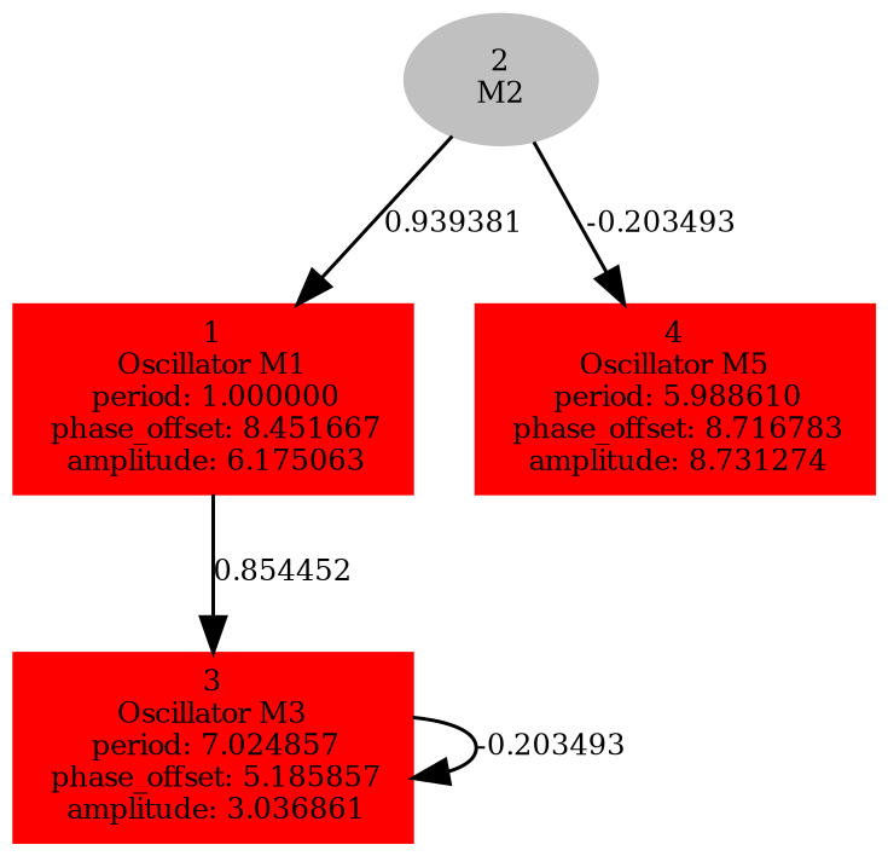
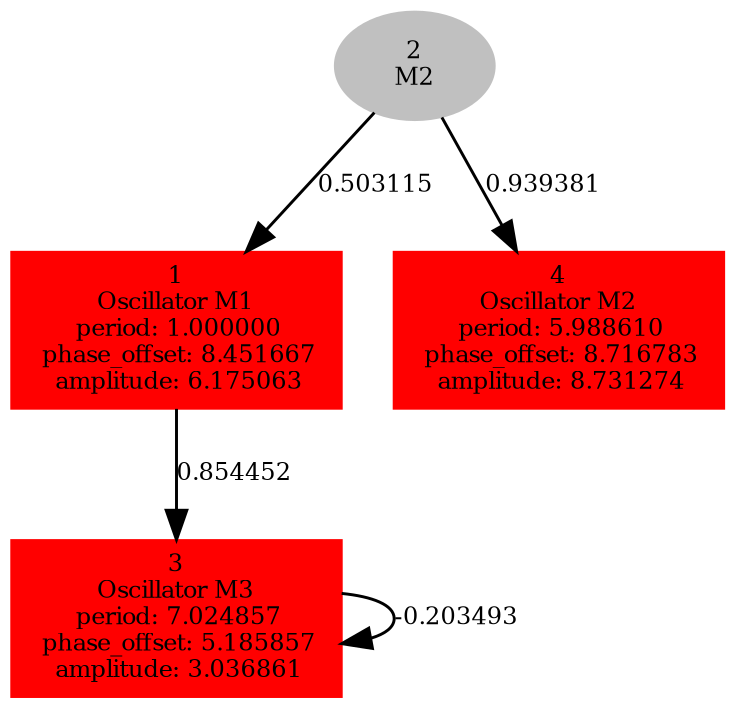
  digraph {
    forcelabels=true
    node [color=red fontsize=8 shape=box style=filled]
    edge [fontsize=8]
    n1 [label=<1<BR />Oscillator M1<BR /> period: 1.000000<BR /> phase_offset: 8.451667<BR /> amplitude: 6.175063>]
    n2 [label=<3<BR />Oscillator M3<BR /> period: 7.024857<BR /> phase_offset: 5.185857<BR /> amplitude: 3.036861>]
    n3 [color=grey label=<2<BR/>M2> shape=""]
-   n4 [label=<4<BR />Oscillator M5<BR /> period: 5.988610<BR /> phase_offset: 8.716783<BR /> amplitude: 8.731274>]
+   n4 [label=<4<BR />Oscillator M2<BR /> period: 5.988610<BR /> phase_offset: 8.716783<BR /> amplitude: 8.731274>]
    n1 -> n2 [label="0.854452 "]
    n2 -> n2 [label="-0.203493 "]
-   n3 -> n1 [label="0.939381 "]
-   n3 -> n4 [label="-0.203493 "]
+   n3 -> n1 [label="0.503115 "]
+   n3 -> n4 [label="0.939381 "]
  }
